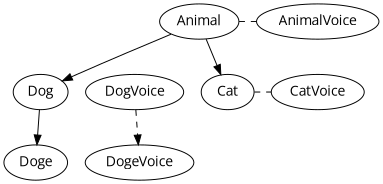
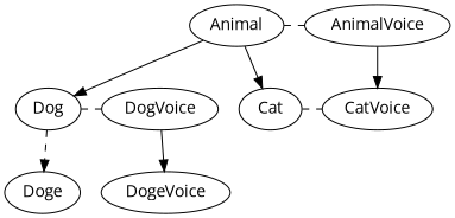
  graph {
    fontname="Open Sans"
    node [fontname="Open Sans"]
    edge [fontname="Open Sans" dir=forward]
    Animal
    AnimalVoice
    Dog
    DogVoice
    Cat
    CatVoice
    Doge
    DogeVoice
    subgraph sub_1 {
      rank=same
      Animal
      AnimalVoice
    }
    subgraph sub_2 {
      rank=same
      Dog
      DogVoice
    }
    subgraph sub_3 {
      rank=same
      Cat
      CatVoice
    }
    subgraph sub_4 {
      rank=same
      Doge
      DogeVoice
    }
    Animal -- AnimalVoice [style=dashed dir=""]
    Animal -- Dog
    Animal -- Cat
-   Dog -- Doge
-   DogVoice -- DogeVoice [style=dashed]
+   AnimalVoice -- CatVoice
+   Dog -- DogVoice [style=dashed dir=""]
+   Dog -- Doge [style=dashed]
+   DogVoice -- DogeVoice
    Cat -- CatVoice [style=dashed dir=""]
  }
